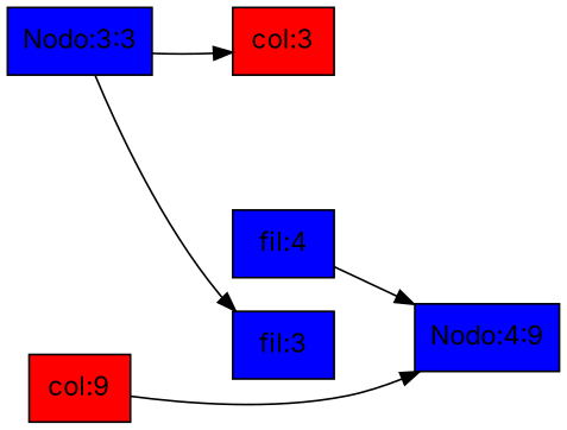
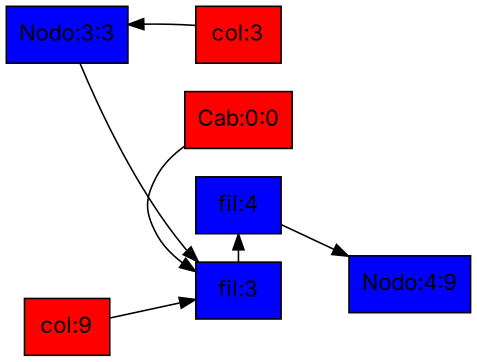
  digraph {
    fontname=Inter
    rankdir=LR
    node [fillcolor=blue fontname=Inter shape=box style=filled]
    edge [fontname=Inter]
+   n1 [fillcolor=red label=<Cab:0:0>]
    n2 [label=<fil:3>]
    n3 [label=<fil:4>]
    n4 [label=<Nodo:4:9>]
    n5 [fillcolor=red label=<col:3>]
    n6 [label=<Nodo:3:3>]
    n7 [fillcolor=red label=<col:9>]
    subgraph sub_1 {
      rank=same
+     n1
      n2
      n3
    }
+   n1 -> n2
+   n2 -> n3
    n3 -> n4
-   n6 -> n5
+   n5 -> n6
    n6 -> n2
-   n7 -> n4
+   n7 -> n2
  }
